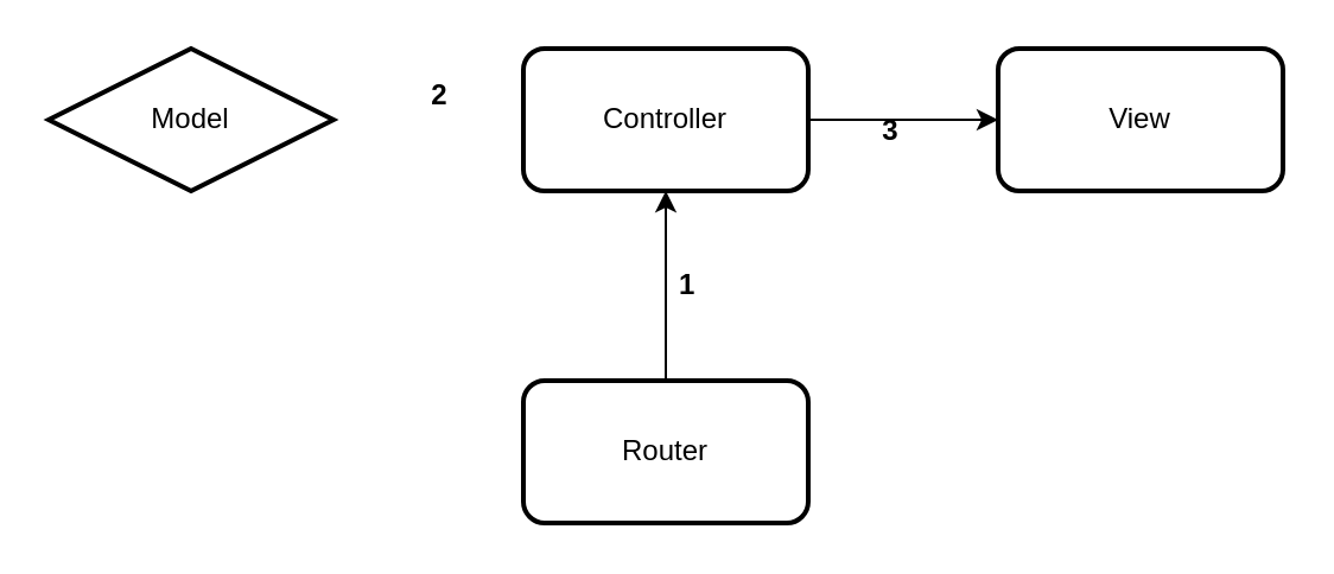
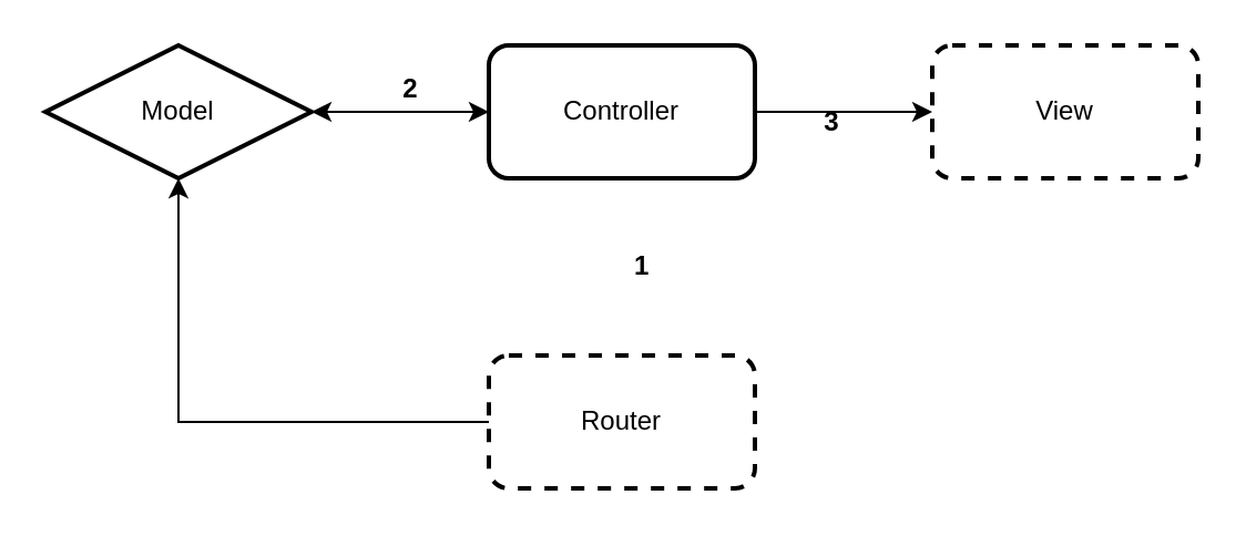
  <mxCell id="0" />
  <mxCell id="1" parent="0" />
- <mxCell id="2" value="" style="edgeStyle=orthogonalEdgeStyle;rounded=0;orthogonalLoop=1;jettySize=auto;html=1;" edge="1" parent="1" source="3" target="6"><mxGeometry relative="1" as="geometry" /></mxCell>
- <mxCell id="3" value="Router" style="rounded=1;whiteSpace=wrap;html=1;strokeWidth=2;" vertex="1" parent="1"><mxGeometry x="220" y="160" width="120" height="60" as="geometry" /></mxCell>
+ <mxCell id="2" value="" style="edgeStyle=orthogonalEdgeStyle;rounded=0;orthogonalLoop=1;jettySize=auto;html=1;" edge="1" parent="1" source="3" target="7"><mxGeometry relative="1" as="geometry" /></mxCell>
+ <mxCell id="3" value="Router" style="rounded=1;whiteSpace=wrap;html=1;strokeWidth=2;dashed=1;" vertex="1" parent="1"><mxGeometry x="220" y="160" width="120" height="60" as="geometry" /></mxCell>
+ <mxCell id="4" value="" style="edgeStyle=orthogonalEdgeStyle;rounded=0;orthogonalLoop=1;jettySize=auto;html=1;startArrow=classic;startFill=1;" edge="1" parent="1" source="6" target="7"><mxGeometry relative="1" as="geometry" /></mxCell>
  <mxCell id="5" value="" style="edgeStyle=orthogonalEdgeStyle;rounded=0;orthogonalLoop=1;jettySize=auto;html=1;startArrow=none;startFill=0;" edge="1" parent="1" source="6" target="8"><mxGeometry relative="1" as="geometry" /></mxCell>
  <mxCell id="6" value="Controller" style="whiteSpace=wrap;html=1;rounded=1;strokeWidth=2;" vertex="1" parent="1"><mxGeometry x="220" y="20" width="120" height="60" as="geometry" /></mxCell>
  <mxCell id="7" value="Model" style="rhombus;whiteSpace=wrap;html=1;strokeWidth=2;" vertex="1" parent="1"><mxGeometry x="20" y="20" width="120" height="60" as="geometry" /></mxCell>
- <mxCell id="8" value="View" style="whiteSpace=wrap;html=1;rounded=1;strokeWidth=2;" vertex="1" parent="1"><mxGeometry x="420" y="20" width="120" height="60" as="geometry" /></mxCell>
+ <mxCell id="8" value="View" style="whiteSpace=wrap;html=1;rounded=1;strokeWidth=2;dashed=1;" vertex="1" parent="1"><mxGeometry x="420" y="20" width="120" height="60" as="geometry" /></mxCell>
  <mxCell id="9" value="&lt;div&gt;1&lt;/div&gt;" style="text;html=1;strokeColor=none;fillColor=none;align=left;verticalAlign=middle;whiteSpace=wrap;rounded=0;fontStyle=1" vertex="1" parent="1"><mxGeometry x="284" y="110" width="30" height="20" as="geometry" /></mxCell>
  <mxCell id="10" value="2" style="text;html=1;strokeColor=none;fillColor=none;align=center;verticalAlign=middle;whiteSpace=wrap;rounded=0;fontStyle=1" vertex="1" parent="1"><mxGeometry x="170" y="30" width="30" height="20" as="geometry" /></mxCell>
  <mxCell id="11" value="3" style="text;html=1;strokeColor=none;fillColor=none;align=center;verticalAlign=middle;whiteSpace=wrap;rounded=0;fontStyle=1" vertex="1" parent="1"><mxGeometry x="360" y="45" width="30" height="20" as="geometry" /></mxCell>
